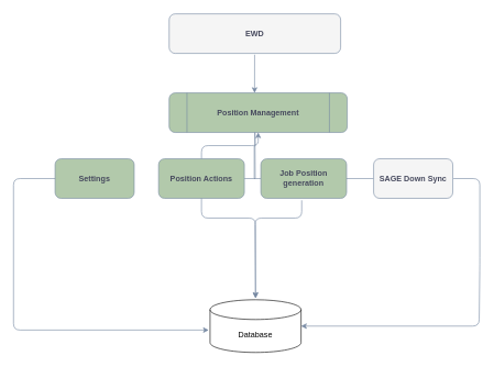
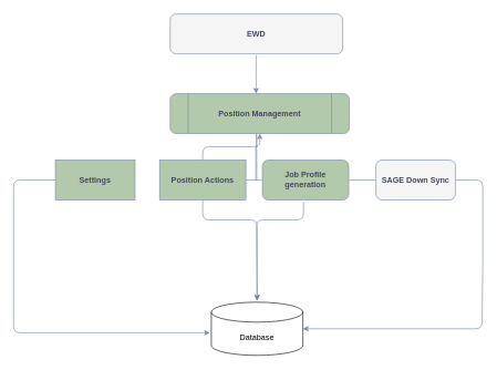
  <mxCell id="0" />
  <mxCell id="1" parent="0" />
  <mxCell id="2" value="&lt;b&gt;EWD&lt;/b&gt;" style="rounded=1;whiteSpace=wrap;html=1;labelBackgroundColor=none;fillColor=#f5f5f5;strokeColor=#788AA3;fontColor=#46495D;" parent="1" vertex="1"><mxGeometry x="256" y="20" width="260" height="60" as="geometry" /></mxCell>
  <mxCell id="3" value="&lt;b&gt;Position Management&lt;/b&gt;" style="shape=process;whiteSpace=wrap;html=1;backgroundOutline=1;labelBackgroundColor=none;fillColor=#B2C9AB;strokeColor=#788AA3;fontColor=#46495D;rounded=1;" parent="1" vertex="1"><mxGeometry x="256" y="140" width="270" height="60" as="geometry" /></mxCell>
  <mxCell id="4" value="" style="endArrow=classic;html=1;rounded=1;entryX=0.5;entryY=0;entryDx=0;entryDy=0;exitX=0.536;exitY=1.04;exitDx=0;exitDy=0;exitPerimeter=0;labelBackgroundColor=none;strokeColor=#788AA3;fontColor=default;" parent="1" edge="1"><mxGeometry width="50" height="50" relative="1" as="geometry"><mxPoint x="385.58" y="82" as="sourcePoint" /><mxPoint x="385.5" y="140" as="targetPoint" /></mxGeometry></mxCell>
  <mxCell id="5" value="" style="edgeStyle=orthogonalEdgeStyle;sourcePerimeterSpacing=0;targetPerimeterSpacing=0;startArrow=none;endArrow=none;rounded=1;targetPortConstraint=eastwest;sourcePortConstraint=northsouth;curved=0;rounded=0;labelBackgroundColor=none;strokeColor=#788AA3;fontColor=default;" parent="1" target="8" edge="1"><mxGeometry relative="1" as="geometry"><mxPoint x="386" y="200" as="sourcePoint" /></mxGeometry></mxCell>
  <mxCell id="6" value="" style="edgeStyle=orthogonalEdgeStyle;sourcePerimeterSpacing=0;targetPerimeterSpacing=0;startArrow=none;endArrow=none;rounded=1;targetPortConstraint=eastwest;sourcePortConstraint=northsouth;curved=0;rounded=0;labelBackgroundColor=none;strokeColor=#788AA3;fontColor=default;" parent="1" target="10" edge="1"><mxGeometry relative="1" as="geometry"><mxPoint x="386" y="200" as="sourcePoint" /></mxGeometry></mxCell>
  <mxCell id="7" value="" style="edgeStyle=orthogonalEdgeStyle;rounded=1;orthogonalLoop=1;jettySize=auto;html=1;labelBackgroundColor=none;strokeColor=#788AA3;fontColor=default;" parent="1" source="8" target="3" edge="1"><mxGeometry relative="1" as="geometry" /></mxCell>
- <mxCell id="8" value="&lt;b&gt;Position Actions&lt;/b&gt;" style="whiteSpace=wrap;html=1;align=center;verticalAlign=middle;treeFolding=1;treeMoving=1;labelBackgroundColor=none;fillColor=#B2C9AB;strokeColor=#788AA3;fontColor=#46495D;rounded=1;" parent="1" vertex="1"><mxGeometry x="240" y="240" width="130" height="60" as="geometry" /></mxCell>
+ <mxCell id="8" value="&lt;b&gt;Position Actions&lt;/b&gt;" style="whiteSpace=wrap;html=1;align=center;verticalAlign=middle;treeFolding=1;treeMoving=1;labelBackgroundColor=none;fillColor=#B2C9AB;strokeColor=#788AA3;fontColor=#46495D;rounded=0;" parent="1" vertex="1"><mxGeometry x="240" y="240" width="130" height="60" as="geometry" /></mxCell>
  <mxCell id="9" value="" style="edgeStyle=orthogonalEdgeStyle;rounded=1;orthogonalLoop=1;jettySize=auto;html=1;labelBackgroundColor=none;strokeColor=#788AA3;fontColor=default;endArrow=none;" parent="1" source="10" target="11" edge="1"><mxGeometry relative="1" as="geometry" /></mxCell>
- <mxCell id="10" value="&lt;b&gt;Job Position&lt;br&gt;generation&lt;/b&gt;" style="whiteSpace=wrap;html=1;align=center;verticalAlign=middle;treeFolding=1;treeMoving=1;labelBackgroundColor=none;fillColor=#B2C9AB;strokeColor=#788AA3;fontColor=#46495D;rounded=1;" parent="1" vertex="1"><mxGeometry x="395" y="240" width="130" height="60" as="geometry" /></mxCell>
+ <mxCell id="10" value="&lt;b&gt;Job Profile&lt;br&gt;generation&lt;/b&gt;" style="whiteSpace=wrap;html=1;align=center;verticalAlign=middle;treeFolding=1;treeMoving=1;labelBackgroundColor=none;fillColor=#B2C9AB;strokeColor=#788AA3;fontColor=#46495D;rounded=1;" parent="1" vertex="1"><mxGeometry x="395" y="240" width="130" height="60" as="geometry" /></mxCell>
  <mxCell id="11" value="&lt;b&gt;SAGE Down Sync&lt;/b&gt;" style="whiteSpace=wrap;html=1;labelBackgroundColor=none;fillColor=#f5f5f5;strokeColor=#788AA3;fontColor=#46495D;rounded=1;" parent="1" vertex="1"><mxGeometry x="566" y="240" width="120" height="60" as="geometry" /></mxCell>
- <mxCell id="12" value="&lt;b&gt;Settings&lt;/b&gt;" style="whiteSpace=wrap;html=1;labelBackgroundColor=none;fillColor=#B2C9AB;strokeColor=#788AA3;fontColor=#46495D;rounded=1;" parent="1" vertex="1"><mxGeometry x="83" y="240" width="120" height="60" as="geometry" /></mxCell>
+ <mxCell id="12" value="&lt;b&gt;Settings&lt;/b&gt;" style="whiteSpace=wrap;html=1;labelBackgroundColor=none;fillColor=#B2C9AB;strokeColor=#788AA3;fontColor=#46495D;rounded=0;" parent="1" vertex="1"><mxGeometry x="83" y="240" width="120" height="60" as="geometry" /></mxCell>
  <mxCell id="13" value="" style="endArrow=classic;html=1;rounded=1;exitX=0;exitY=0.5;exitDx=0;exitDy=0;labelBackgroundColor=none;strokeColor=#788AA3;fontColor=default;" parent="1" source="12" edge="1"><mxGeometry width="50" height="50" relative="1" as="geometry"><mxPoint x="206" y="410" as="sourcePoint" /><mxPoint x="316" y="500" as="targetPoint" /><Array as="points"><mxPoint x="20" y="270" /><mxPoint x="20" y="500" /></Array></mxGeometry></mxCell>
  <mxCell id="14" value="" style="endArrow=classic;html=1;rounded=1;labelBackgroundColor=none;strokeColor=#788AA3;fontColor=default;exitX=0.5;exitY=1;exitDx=0;exitDy=0;" parent="1" edge="1" source="8"><mxGeometry width="50" height="50" relative="1" as="geometry"><mxPoint x="305" y="311" as="sourcePoint" /><mxPoint x="387" y="451" as="targetPoint" /><Array as="points"><mxPoint x="305" y="330" /><mxPoint x="387" y="330" /></Array></mxGeometry></mxCell>
  <mxCell id="15" value="" style="endArrow=classic;html=1;rounded=1;labelBackgroundColor=none;strokeColor=#788AA3;fontColor=default;" parent="1" edge="1"><mxGeometry width="50" height="50" relative="1" as="geometry"><mxPoint x="457" y="303" as="sourcePoint" /><mxPoint x="387" y="452" as="targetPoint" /><Array as="points"><mxPoint x="457" y="330" /><mxPoint x="386" y="330" /></Array></mxGeometry></mxCell>
  <mxCell id="16" value="" style="endArrow=classic;html=1;rounded=1;exitX=1;exitY=0.5;exitDx=0;exitDy=0;entryX=1;entryY=0.5;entryDx=0;entryDy=0;labelBackgroundColor=none;strokeColor=#788AA3;fontColor=default;entryPerimeter=0;" parent="1" target="17" edge="1"><mxGeometry width="50" height="50" relative="1" as="geometry"><mxPoint x="687" y="270" as="sourcePoint" /><mxPoint x="692" y="540" as="targetPoint" /><Array as="points"><mxPoint x="727" y="270" /><mxPoint x="727" y="400" /><mxPoint x="726" y="494" /></Array></mxGeometry></mxCell>
  <mxCell id="17" value="Database" style="shape=cylinder3;whiteSpace=wrap;html=1;boundedLbl=1;backgroundOutline=1;size=15;" vertex="1" parent="1"><mxGeometry x="318" y="454" width="138" height="80" as="geometry" /></mxCell>
